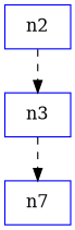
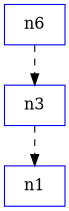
  digraph {
    node [color="#0000ff" shape=box]
    edge [style=dashed]
-   n2
+   n2 [label=n6]
    n3
-   n1 [label=n7]
+   n1
    n2 -> n3
    n3 -> n1
  }
